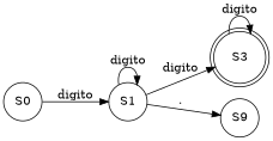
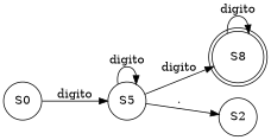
  digraph {
    rankdir=LR
    node [shape=circle]
-   S3 [shape=doublecircle]
+   S3 [shape=doublecircle label=S8]
    S0
-   S1
-   S2 [label=S9]
+   S1 [label=S5]
+   S2
    S3 -> S3 [label=digito]
    S0 -> S1 [label=digito]
    S1 -> S3 [label=digito]
    S1 -> S1 [label=digito]
    S1 -> S2 [label="."]
  }
